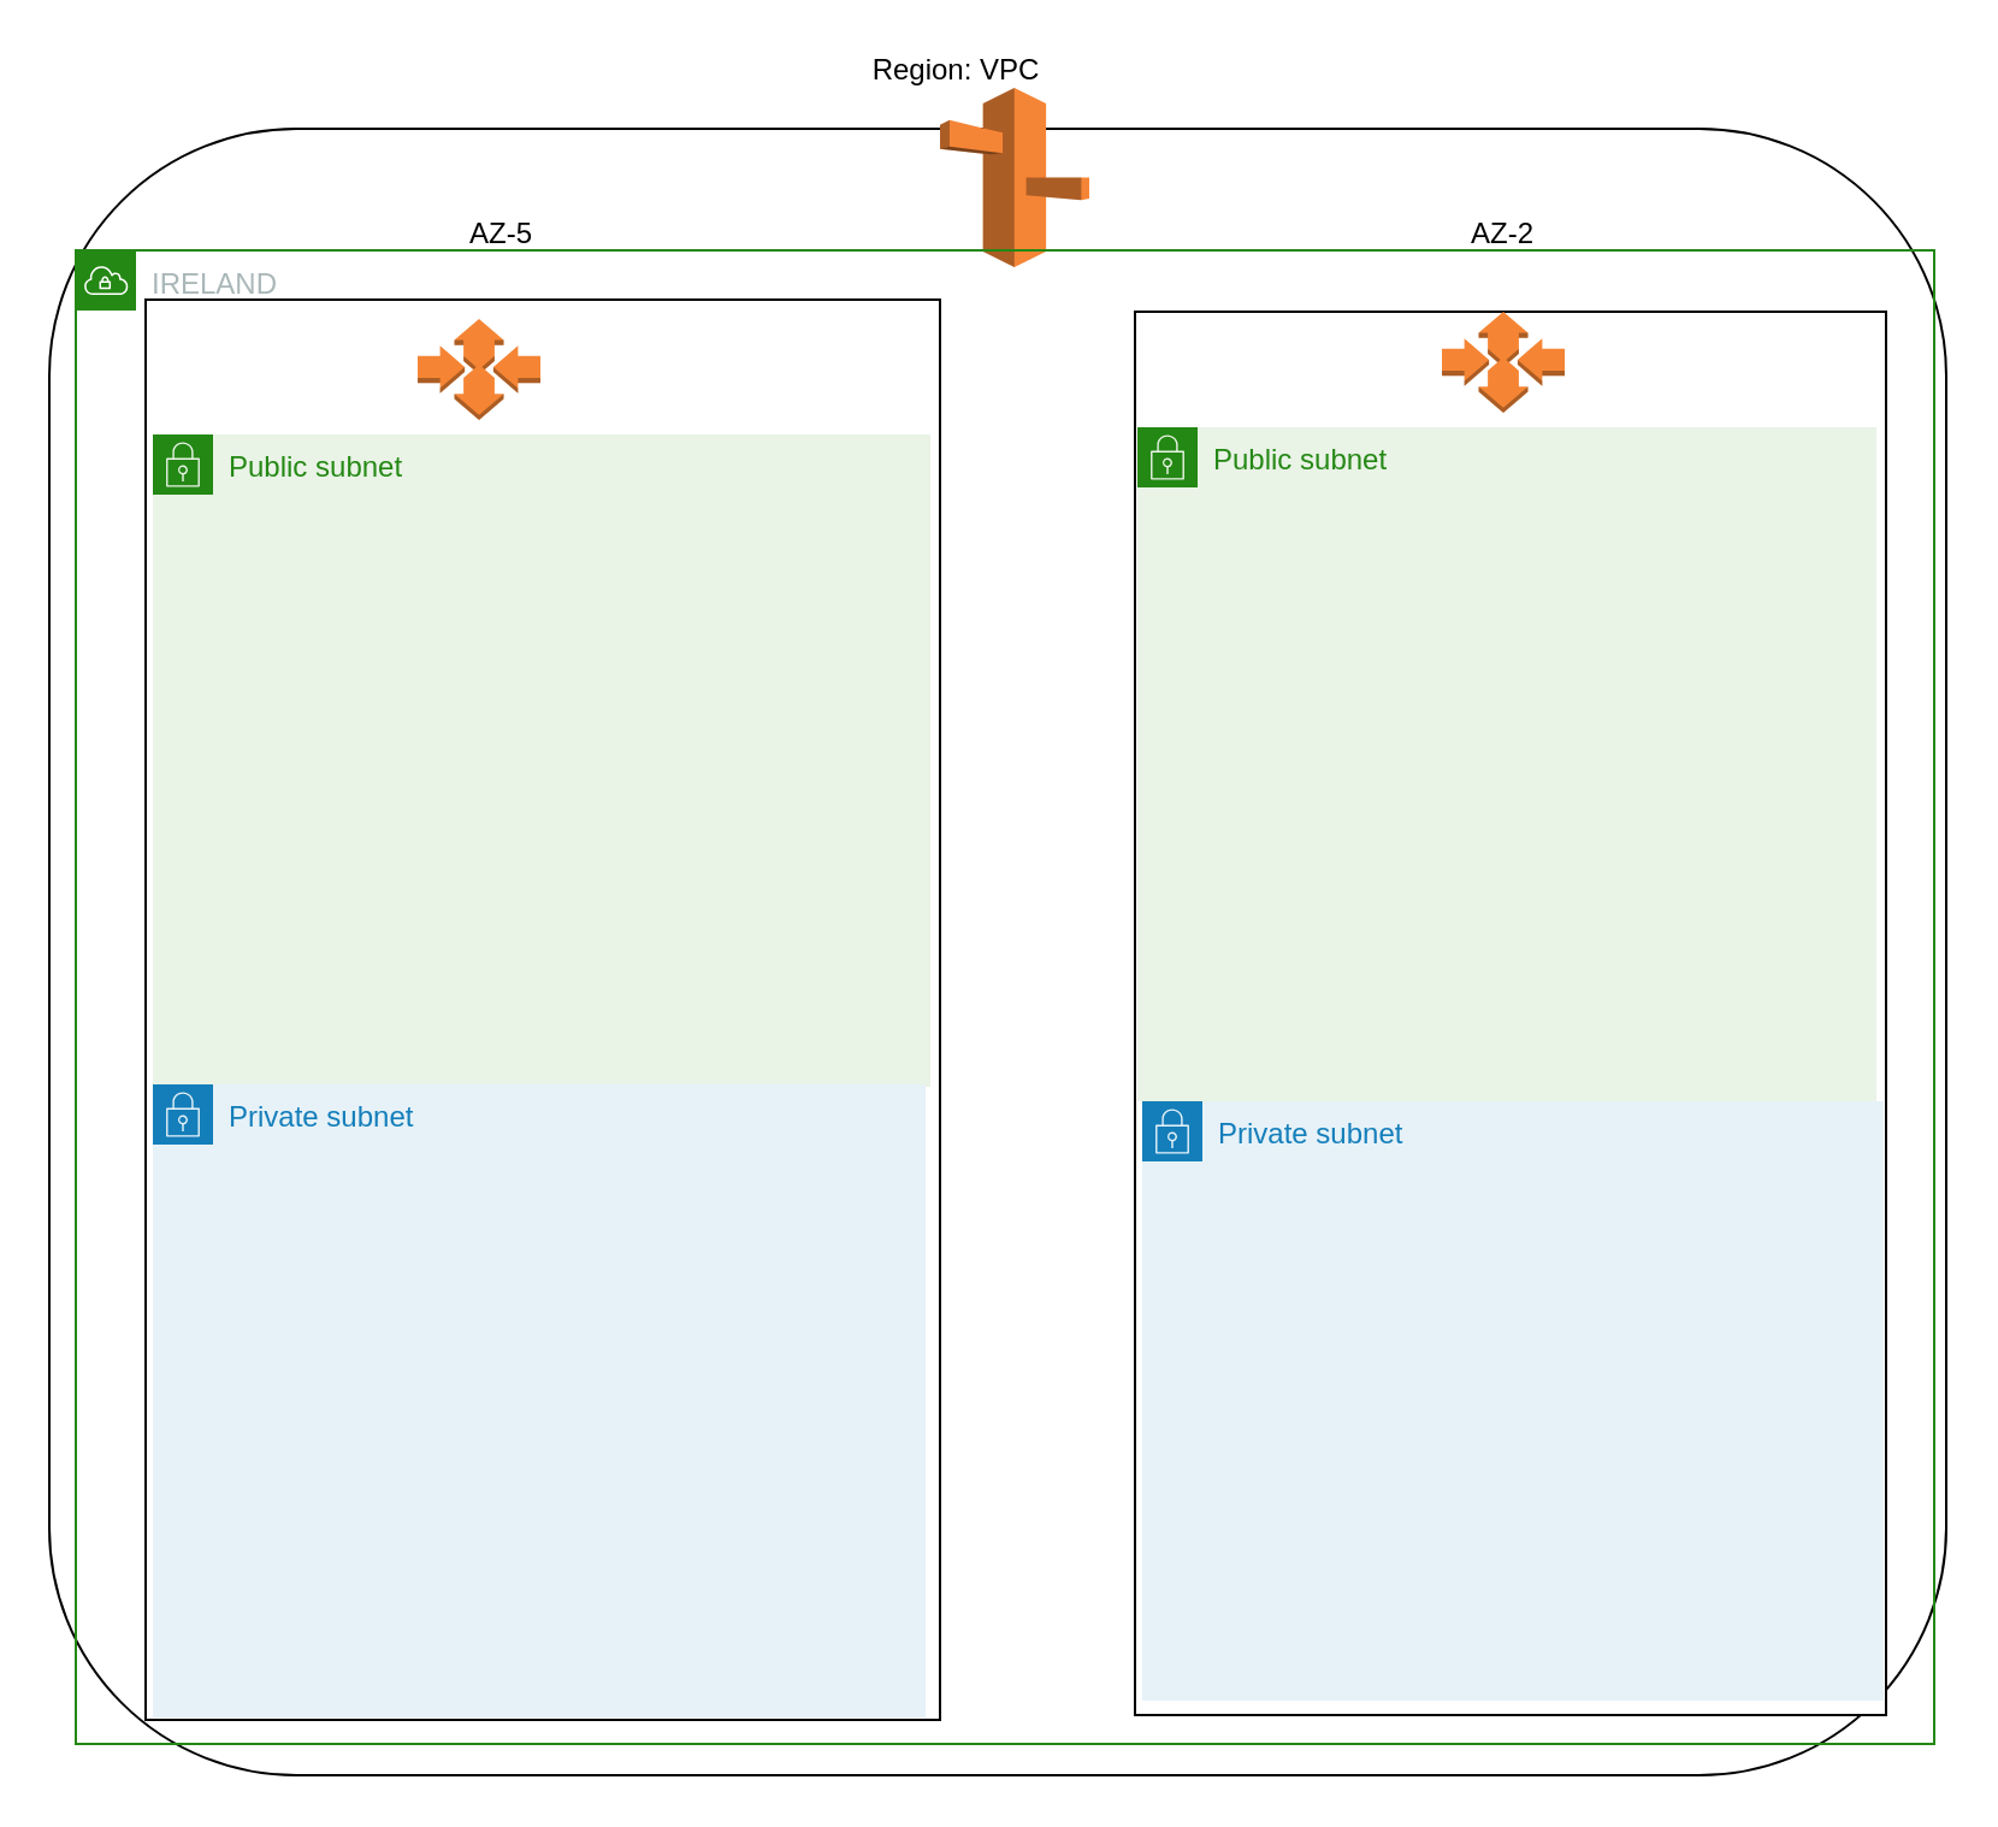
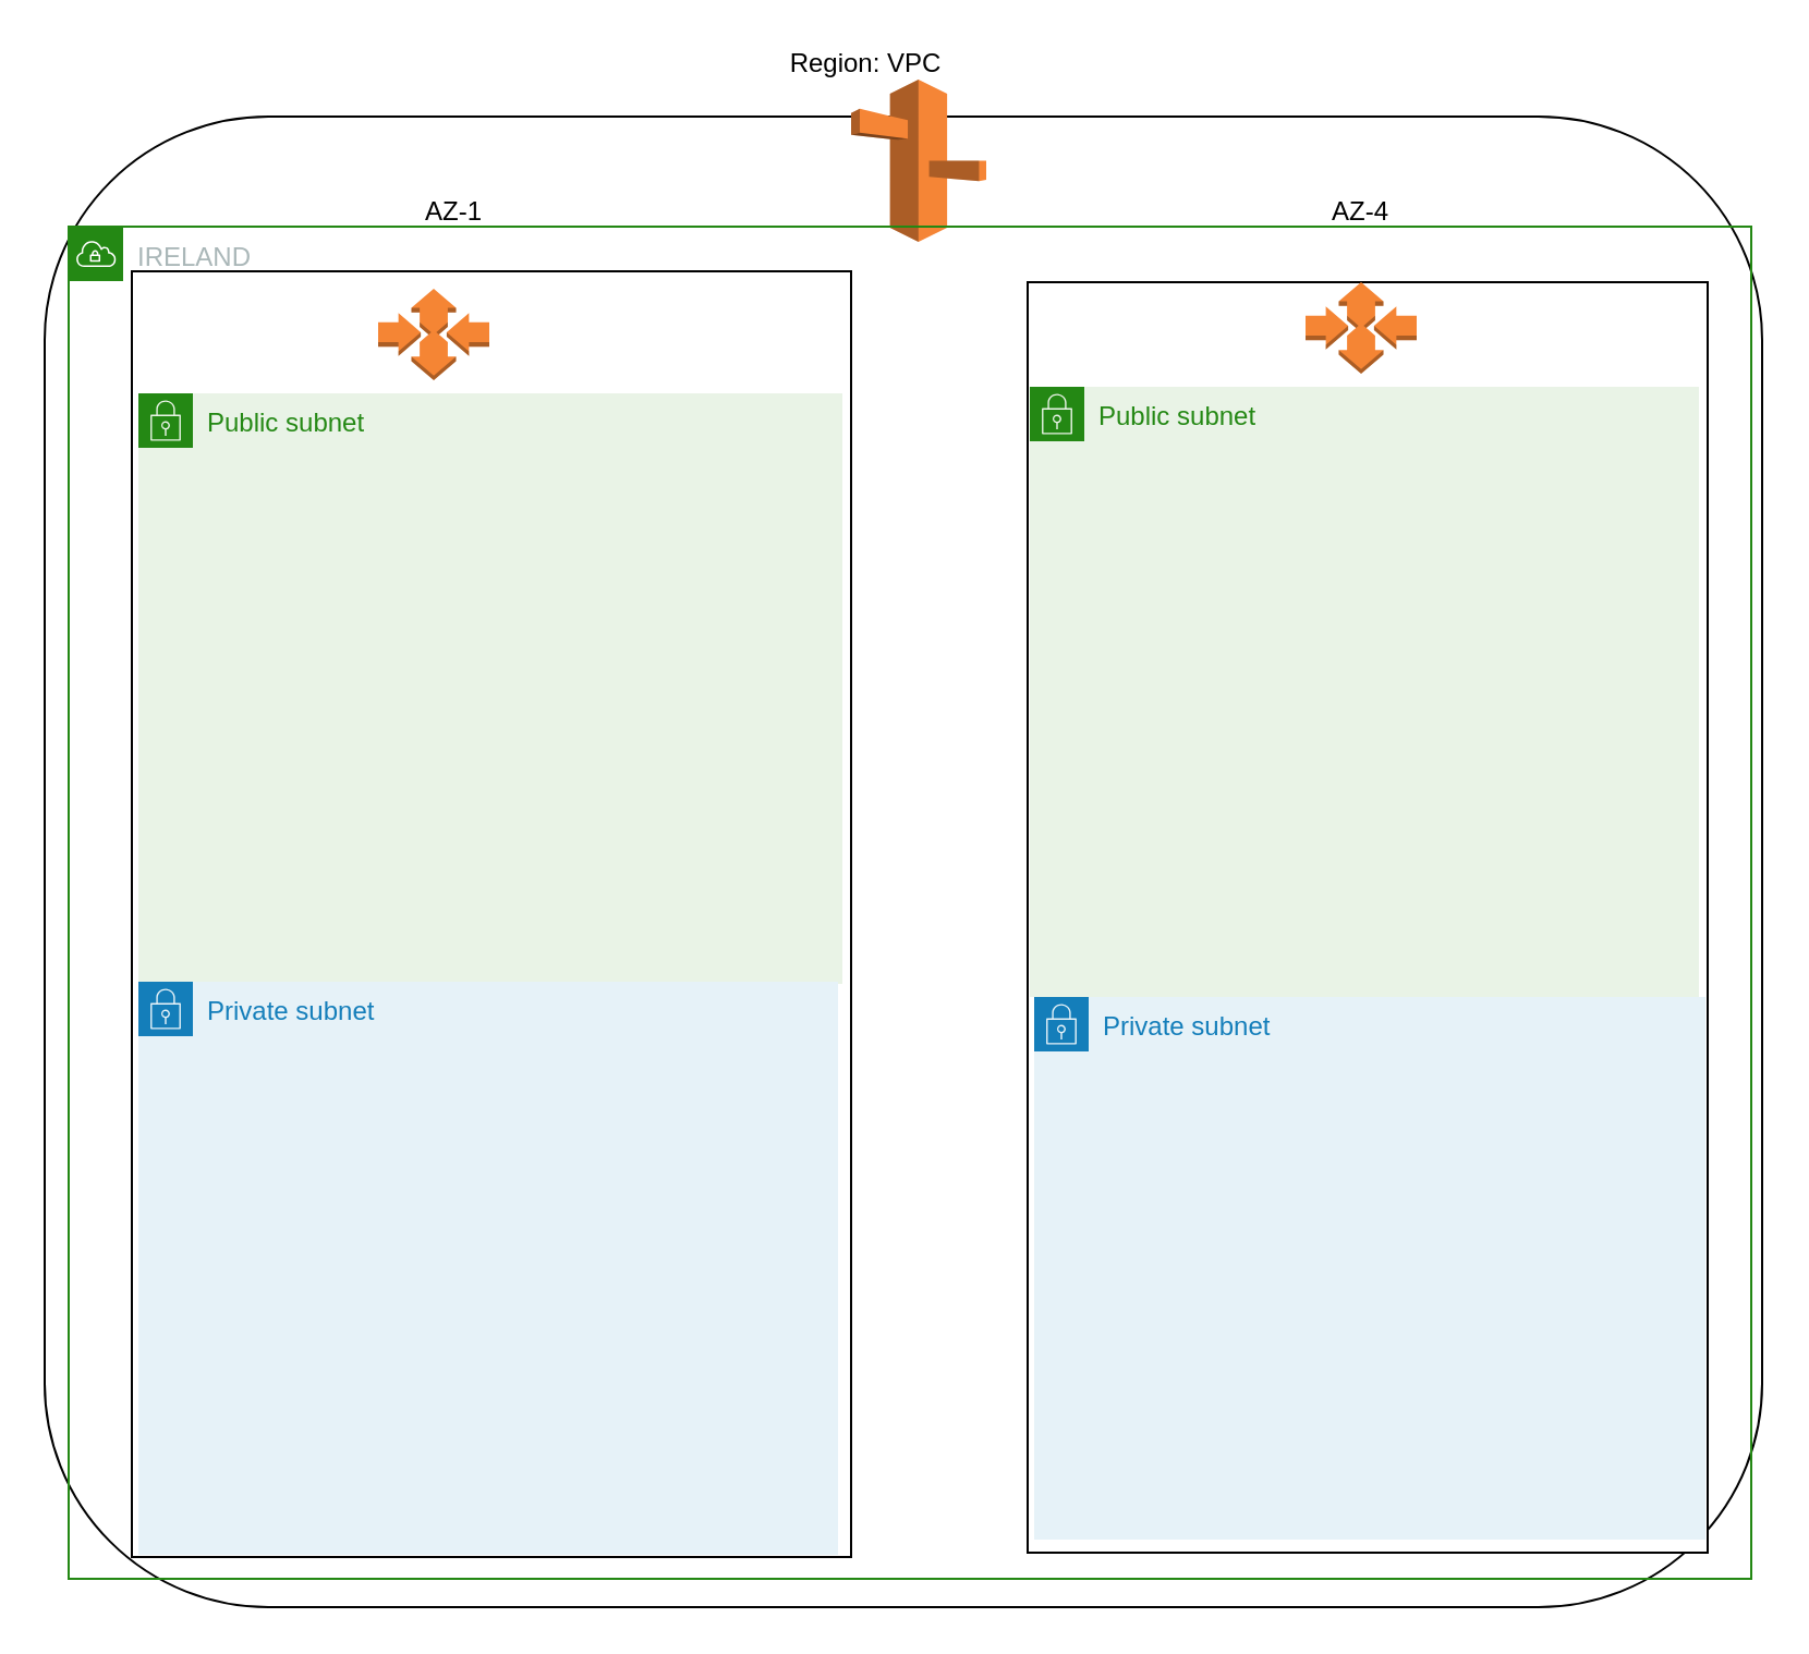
  <mxCell id="0" />
  <mxCell id="1" parent="0" />
  <mxCell id="2" value="" style="rounded=1;whiteSpace=wrap;html=1;" vertex="1" parent="1"><mxGeometry x="20" y="53" width="788" height="684" as="geometry" /></mxCell>
  <mxCell id="3" value="Region: VPC" style="text;html=1;strokeColor=none;fillColor=none;align=center;verticalAlign=middle;whiteSpace=wrap;rounded=0;" vertex="1" parent="1"><mxGeometry x="332" y="20" width="130" height="18" as="geometry" /></mxCell>
  <mxCell id="4" value="" style="rounded=0;whiteSpace=wrap;html=1;" vertex="1" parent="1"><mxGeometry x="60" y="124" width="330" height="590" as="geometry" /></mxCell>
  <mxCell id="5" value="" style="rounded=0;whiteSpace=wrap;html=1;" vertex="1" parent="1"><mxGeometry x="471" y="129" width="312" height="583" as="geometry" /></mxCell>
  <mxCell id="6" value="" style="outlineConnect=0;dashed=0;verticalLabelPosition=bottom;verticalAlign=top;align=center;html=1;shape=mxgraph.aws3.route_53;fillColor=#F58536;gradientColor=none;" vertex="1" parent="1"><mxGeometry x="390" y="36" width="62" height="74.5" as="geometry" /></mxCell>
- <mxCell id="7" value="AZ-5" style="text;html=1;strokeColor=none;fillColor=none;align=center;verticalAlign=middle;whiteSpace=wrap;rounded=0;" vertex="1" parent="1"><mxGeometry x="188" y="87" width="40" height="20" as="geometry" /></mxCell>
- <mxCell id="8" value="AZ-2" style="text;html=1;strokeColor=none;fillColor=none;align=center;verticalAlign=middle;whiteSpace=wrap;rounded=0;" vertex="1" parent="1"><mxGeometry x="604" y="87" width="40" height="20" as="geometry" /></mxCell>
+ <mxCell id="7" value="AZ-1" style="text;html=1;strokeColor=none;fillColor=none;align=center;verticalAlign=middle;whiteSpace=wrap;rounded=0;" vertex="1" parent="1"><mxGeometry x="188" y="87" width="40" height="20" as="geometry" /></mxCell>
+ <mxCell id="8" value="AZ-4" style="text;html=1;strokeColor=none;fillColor=none;align=center;verticalAlign=middle;whiteSpace=wrap;rounded=0;" vertex="1" parent="1"><mxGeometry x="604" y="87" width="40" height="20" as="geometry" /></mxCell>
  <mxCell id="9" value="IRELAND" style="points=[[0,0],[0.25,0],[0.5,0],[0.75,0],[1,0],[1,0.25],[1,0.5],[1,0.75],[1,1],[0.75,1],[0.5,1],[0.25,1],[0,1],[0,0.75],[0,0.5],[0,0.25]];outlineConnect=0;gradientColor=none;html=1;whiteSpace=wrap;fontSize=12;fontStyle=0;shape=mxgraph.aws4.group;grIcon=mxgraph.aws4.group_vpc;strokeColor=#248814;fillColor=none;verticalAlign=top;align=left;spacingLeft=30;fontColor=#AAB7B8;dashed=0;" vertex="1" parent="1"><mxGeometry x="31" y="103.5" width="772" height="620.5" as="geometry" /></mxCell>
  <mxCell id="10" value="" style="outlineConnect=0;dashed=0;verticalLabelPosition=bottom;verticalAlign=top;align=center;html=1;shape=mxgraph.aws3.auto_scaling;fillColor=#F58534;gradientColor=none;" vertex="1" parent="1"><mxGeometry x="173" y="132" width="51" height="42" as="geometry" /></mxCell>
  <mxCell id="11" value="" style="outlineConnect=0;dashed=0;verticalLabelPosition=bottom;verticalAlign=top;align=center;html=1;shape=mxgraph.aws3.auto_scaling;fillColor=#F58534;gradientColor=none;" vertex="1" parent="1"><mxGeometry x="598.5" y="129" width="51" height="42" as="geometry" /></mxCell>
  <mxCell id="12" value="Public subnet" style="points=[[0,0],[0.25,0],[0.5,0],[0.75,0],[1,0],[1,0.25],[1,0.5],[1,0.75],[1,1],[0.75,1],[0.5,1],[0.25,1],[0,1],[0,0.75],[0,0.5],[0,0.25]];outlineConnect=0;gradientColor=none;html=1;whiteSpace=wrap;fontSize=12;fontStyle=0;shape=mxgraph.aws4.group;grIcon=mxgraph.aws4.group_security_group;grStroke=0;strokeColor=#248814;fillColor=#E9F3E6;verticalAlign=top;align=left;spacingLeft=30;fontColor=#248814;dashed=0;" vertex="1" parent="1"><mxGeometry x="63" y="180" width="323" height="271" as="geometry" /></mxCell>
  <mxCell id="13" value="Public subnet" style="points=[[0,0],[0.25,0],[0.5,0],[0.75,0],[1,0],[1,0.25],[1,0.5],[1,0.75],[1,1],[0.75,1],[0.5,1],[0.25,1],[0,1],[0,0.75],[0,0.5],[0,0.25]];outlineConnect=0;gradientColor=none;html=1;whiteSpace=wrap;fontSize=12;fontStyle=0;shape=mxgraph.aws4.group;grIcon=mxgraph.aws4.group_security_group;grStroke=0;strokeColor=#248814;fillColor=#E9F3E6;verticalAlign=top;align=left;spacingLeft=30;fontColor=#248814;dashed=0;" vertex="1" parent="1"><mxGeometry x="472" y="177" width="307" height="280" as="geometry" /></mxCell>
  <mxCell id="14" value="Private subnet" style="points=[[0,0],[0.25,0],[0.5,0],[0.75,0],[1,0],[1,0.25],[1,0.5],[1,0.75],[1,1],[0.75,1],[0.5,1],[0.25,1],[0,1],[0,0.75],[0,0.5],[0,0.25]];outlineConnect=0;gradientColor=none;html=1;whiteSpace=wrap;fontSize=12;fontStyle=0;shape=mxgraph.aws4.group;grIcon=mxgraph.aws4.group_security_group;grStroke=0;strokeColor=#147EBA;fillColor=#E6F2F8;verticalAlign=top;align=left;spacingLeft=30;fontColor=#147EBA;dashed=0;" vertex="1" parent="1"><mxGeometry x="63" y="450" width="321" height="263" as="geometry" /></mxCell>
  <mxCell id="15" value="Private subnet" style="points=[[0,0],[0.25,0],[0.5,0],[0.75,0],[1,0],[1,0.25],[1,0.5],[1,0.75],[1,1],[0.75,1],[0.5,1],[0.25,1],[0,1],[0,0.75],[0,0.5],[0,0.25]];outlineConnect=0;gradientColor=none;html=1;whiteSpace=wrap;fontSize=12;fontStyle=0;shape=mxgraph.aws4.group;grIcon=mxgraph.aws4.group_security_group;grStroke=0;strokeColor=#147EBA;fillColor=#E6F2F8;verticalAlign=top;align=left;spacingLeft=30;fontColor=#147EBA;dashed=0;" vertex="1" parent="1"><mxGeometry x="474" y="457" width="308" height="249" as="geometry" /></mxCell>
